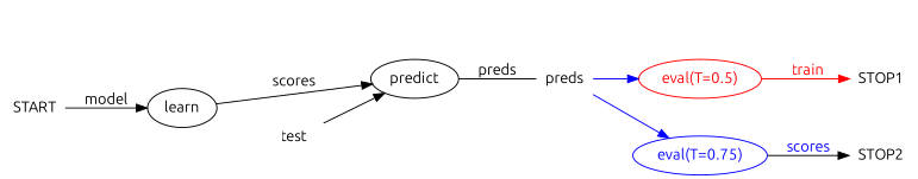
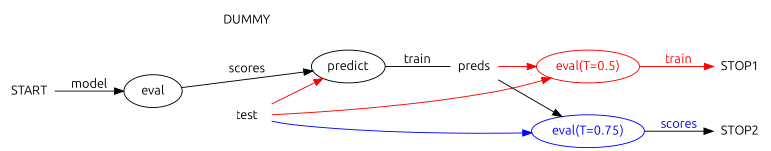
  digraph {
    fontname=Ubuntu
    rankdir=LR
    node [fontname=Ubuntu shape=plaintext]
    edge [fontname=Ubuntu]
-   learn [shape=""]
+   learn [label=eval shape=""]
    START
    predict [shape=""]
    test
    preds [width=0]
    n6 [color=red fontcolor=red label="eval(T=0.5)" shape=""]
    n7 [color=blue fontcolor=blue label="eval(T=0.75)" shape=""]
+   DUMMY
    STOP1
    STOP2
    learn -> predict [label=scores]
    learn -> test [color=transparent]
    START -> learn [label=model]
-   predict -> preds [arrowhead=none label=preds]
-   test -> predict
-   preds -> n6 [color=blue]
-   preds -> n7 [color=blue]
+   predict -> preds [arrowhead=none label=train]
+   test -> predict [color=red]
+   test -> n6 [color=red]
+   test -> n7 [color=blue]
+   preds -> n6 [color=red]
+   preds -> n7 [color=black]
    n6 -> STOP1 [color=red fontcolor=red label=train]
    n7 -> STOP2 [color=black fontcolor=blue label=scores]
+   DUMMY -> predict [color=transparent]
+   DUMMY -> n6 [color=transparent]
  }
